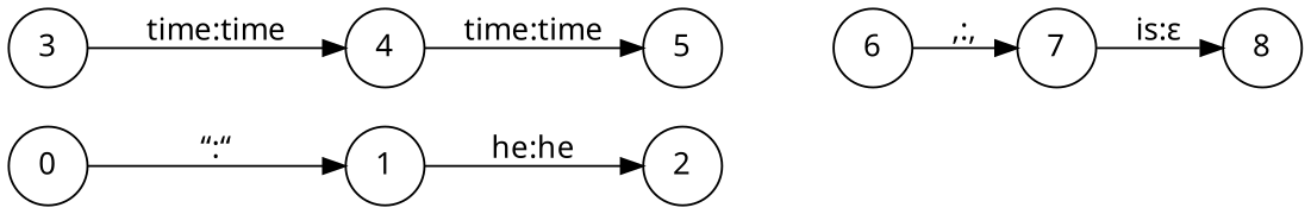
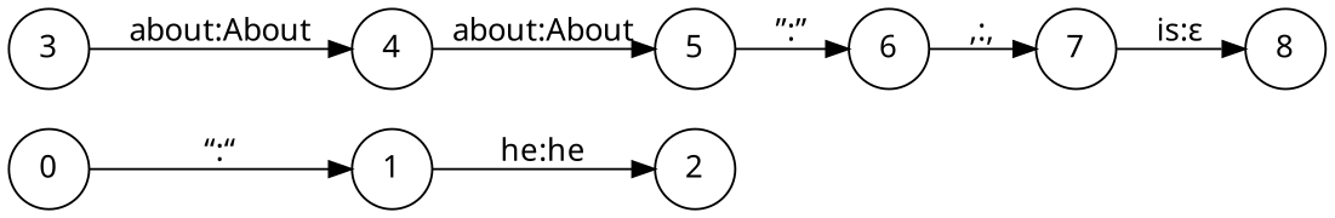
  digraph {
    fontname="Noto Sans"
    rankdir=LR
    node [fontname="Noto Sans" shape=circle]
    edge [fontname="Noto Sans"]
    0
    1
    2
    3
    4
    5
    6
    7
    8
    0 -> 1 [label="“:“"]
    1 -> 2 [label="he:he"]
-   3 -> 4 [label="time:time"]
-   4 -> 5 [label="time:time"]
+   3 -> 4 [label="about:About"]
+   4 -> 5 [label="about:About"]
+   5 -> 6 [label="”:”"]
    6 -> 7 [label=",:,"]
    7 -> 8 [label="is:ε"]
  }
